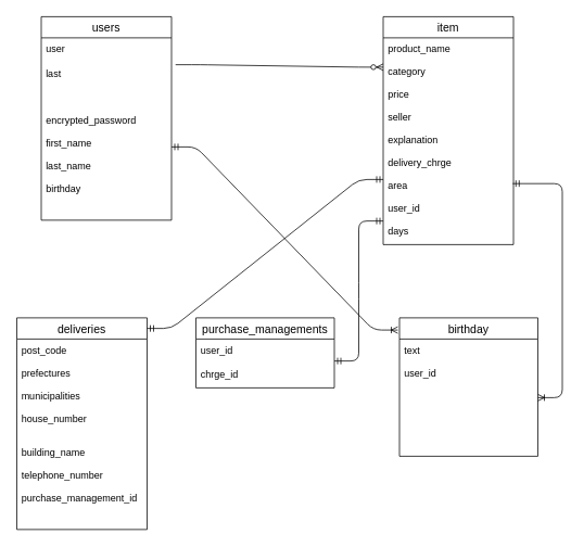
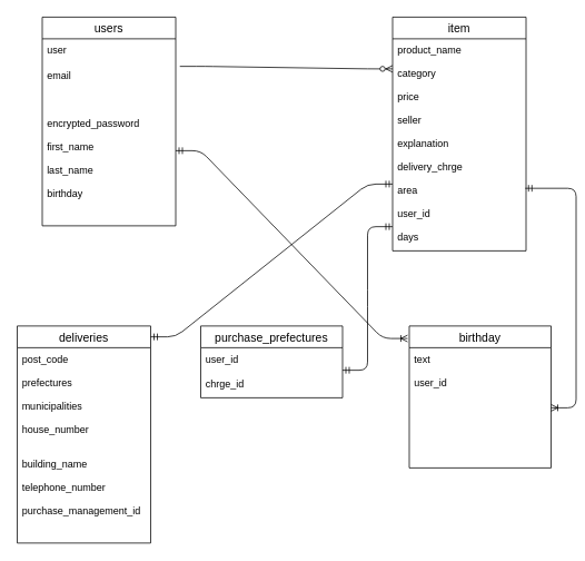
  <mxCell id="0" />
  <mxCell id="1" parent="0" />
  <mxCell id="2" value="users" style="swimlane;fontStyle=0;childLayout=stackLayout;horizontal=1;startSize=26;horizontalStack=0;resizeParent=1;resizeParentMax=0;resizeLast=0;collapsible=1;marginBottom=0;align=center;fontSize=14;" parent="1" vertex="1"><mxGeometry x="50" y="20" width="160" height="250" as="geometry" /></mxCell>
  <mxCell id="3" value="user" style="text;strokeColor=none;fillColor=none;spacingLeft=4;spacingRight=4;overflow=hidden;rotatable=0;points=[[0,0.5],[1,0.5]];portConstraint=eastwest;fontSize=12;" parent="2" vertex="1"><mxGeometry y="26" width="160" height="30" as="geometry" /></mxCell>
- <mxCell id="4" value="last" style="text;strokeColor=none;fillColor=none;spacingLeft=4;spacingRight=4;overflow=hidden;rotatable=0;points=[[0,0.5],[1,0.5]];portConstraint=eastwest;fontSize=12;" parent="2" vertex="1"><mxGeometry y="56" width="160" height="30" as="geometry" /></mxCell>
+ <mxCell id="4" value="email" style="text;strokeColor=none;fillColor=none;spacingLeft=4;spacingRight=4;overflow=hidden;rotatable=0;points=[[0,0.5],[1,0.5]];portConstraint=eastwest;fontSize=12;" parent="2" vertex="1"><mxGeometry y="56" width="160" height="30" as="geometry" /></mxCell>
  <mxCell id="5" value="&#10;&#10;encrypted_password&#10;&#10;first_name&#10;&#10;last_name&#10;&#10;birthday" style="text;strokeColor=none;fillColor=none;spacingLeft=4;spacingRight=4;overflow=hidden;rotatable=0;points=[[0,0.5],[1,0.5]];portConstraint=eastwest;fontSize=12;" parent="2" vertex="1"><mxGeometry y="86" width="160" height="164" as="geometry" /></mxCell>
  <mxCell id="6" value="item" style="swimlane;fontStyle=0;childLayout=stackLayout;horizontal=1;startSize=26;horizontalStack=0;resizeParent=1;resizeParentMax=0;resizeLast=0;collapsible=1;marginBottom=0;align=center;fontSize=14;" parent="1" vertex="1"><mxGeometry x="470" y="20" width="160" height="280" as="geometry" /></mxCell>
  <mxCell id="7" value="product_name&#10;&#10;category&#10;&#10;price&#10;&#10;seller&#10;&#10;explanation&#10;&#10;delivery_chrge&#10;&#10;area&#10;&#10;user_id&#10;&#10;days&#10;" style="text;strokeColor=none;fillColor=none;spacingLeft=4;spacingRight=4;overflow=hidden;rotatable=0;points=[[0,0.5],[1,0.5]];portConstraint=eastwest;fontSize=12;" parent="6" vertex="1"><mxGeometry y="26" width="160" height="254" as="geometry" /></mxCell>
  <mxCell id="8" value="birthday" style="swimlane;fontStyle=0;childLayout=stackLayout;horizontal=1;startSize=26;horizontalStack=0;resizeParent=1;resizeParentMax=0;resizeLast=0;collapsible=1;marginBottom=0;align=center;fontSize=14;" parent="1" vertex="1"><mxGeometry x="490" y="390" width="170" height="170" as="geometry" /></mxCell>
  <mxCell id="9" value="text&#10;&#10;user_id" style="text;strokeColor=none;fillColor=none;spacingLeft=4;spacingRight=4;overflow=hidden;rotatable=0;points=[[0,0.5],[1,0.5]];portConstraint=eastwest;fontSize=12;" parent="8" vertex="1"><mxGeometry y="26" width="170" height="144" as="geometry" /></mxCell>
  <mxCell id="10" value="" style="edgeStyle=entityRelationEdgeStyle;fontSize=12;html=1;endArrow=ERzeroToMany;endFill=1;exitX=1.031;exitY=0.1;exitDx=0;exitDy=0;exitPerimeter=0;" parent="1" source="4" edge="1"><mxGeometry width="100" height="100" relative="1" as="geometry"><mxPoint x="310" y="120" as="sourcePoint" /><mxPoint x="470" y="82" as="targetPoint" /></mxGeometry></mxCell>
  <mxCell id="11" value="deliveries" style="swimlane;fontStyle=0;childLayout=stackLayout;horizontal=1;startSize=26;horizontalStack=0;resizeParent=1;resizeParentMax=0;resizeLast=0;collapsible=1;marginBottom=0;align=center;fontSize=14;" parent="1" vertex="1"><mxGeometry x="20" y="390" width="160" height="260" as="geometry" /></mxCell>
  <mxCell id="12" value="post_code&#10;&#10;prefectures&#10;&#10;municipalities&#10;&#10;house_number&#10;&#10;&#10;building_name&#10;&#10;telephone_number&#10;&#10;purchase_management_id" style="text;strokeColor=none;fillColor=none;spacingLeft=4;spacingRight=4;overflow=hidden;rotatable=0;points=[[0,0.5],[1,0.5]];portConstraint=eastwest;fontSize=12;" parent="11" vertex="1"><mxGeometry y="26" width="160" height="234" as="geometry" /></mxCell>
- <mxCell id="13" value="purchase_managements" style="swimlane;fontStyle=0;childLayout=stackLayout;horizontal=1;startSize=26;horizontalStack=0;resizeParent=1;resizeParentMax=0;resizeLast=0;collapsible=1;marginBottom=0;align=center;fontSize=14;" parent="1" vertex="1"><mxGeometry x="240" y="390" width="170" height="86" as="geometry" /></mxCell>
+ <mxCell id="13" value="purchase_prefectures" style="swimlane;fontStyle=0;childLayout=stackLayout;horizontal=1;startSize=26;horizontalStack=0;resizeParent=1;resizeParentMax=0;resizeLast=0;collapsible=1;marginBottom=0;align=center;fontSize=14;" parent="1" vertex="1"><mxGeometry x="240" y="390" width="170" height="86" as="geometry" /></mxCell>
  <mxCell id="14" value="user_id" style="text;strokeColor=none;fillColor=none;spacingLeft=4;spacingRight=4;overflow=hidden;rotatable=0;points=[[0,0.5],[1,0.5]];portConstraint=eastwest;fontSize=12;" parent="13" vertex="1"><mxGeometry y="26" width="170" height="30" as="geometry" /></mxCell>
  <mxCell id="15" value="chrge_id" style="text;strokeColor=none;fillColor=none;spacingLeft=4;spacingRight=4;overflow=hidden;rotatable=0;points=[[0,0.5],[1,0.5]];portConstraint=eastwest;fontSize=12;" parent="13" vertex="1"><mxGeometry y="56" width="170" height="30" as="geometry" /></mxCell>
  <mxCell id="16" value="" style="edgeStyle=entityRelationEdgeStyle;fontSize=12;html=1;endArrow=ERoneToMany;startArrow=ERmandOne;entryX=-0.012;entryY=0.088;entryDx=0;entryDy=0;entryPerimeter=0;" edge="1" parent="1" target="8"><mxGeometry width="100" height="100" relative="1" as="geometry"><mxPoint x="210" y="180" as="sourcePoint" /><mxPoint x="550" y="350" as="targetPoint" /></mxGeometry></mxCell>
  <mxCell id="17" value="" style="edgeStyle=entityRelationEdgeStyle;fontSize=12;html=1;endArrow=ERoneToMany;startArrow=ERmandOne;exitX=0.994;exitY=0.705;exitDx=0;exitDy=0;exitPerimeter=0;" edge="1" parent="1" source="7" target="9"><mxGeometry width="100" height="100" relative="1" as="geometry"><mxPoint x="550" y="380" as="sourcePoint" /><mxPoint x="650" y="280" as="targetPoint" /></mxGeometry></mxCell>
  <mxCell id="18" value="" style="edgeStyle=entityRelationEdgeStyle;fontSize=12;html=1;endArrow=ERmandOne;startArrow=ERmandOne;entryX=0;entryY=0.886;entryDx=0;entryDy=0;entryPerimeter=0;" edge="1" parent="1" target="7"><mxGeometry width="100" height="100" relative="1" as="geometry"><mxPoint x="410" y="443" as="sourcePoint" /><mxPoint x="430" y="230" as="targetPoint" /></mxGeometry></mxCell>
  <mxCell id="19" value="" style="edgeStyle=entityRelationEdgeStyle;fontSize=12;html=1;endArrow=ERmandOne;startArrow=ERmandOne;exitX=1;exitY=0.05;exitDx=0;exitDy=0;exitPerimeter=0;" edge="1" parent="1" source="11"><mxGeometry width="100" height="100" relative="1" as="geometry"><mxPoint x="260" y="230" as="sourcePoint" /><mxPoint x="470" y="220" as="targetPoint" /></mxGeometry></mxCell>
